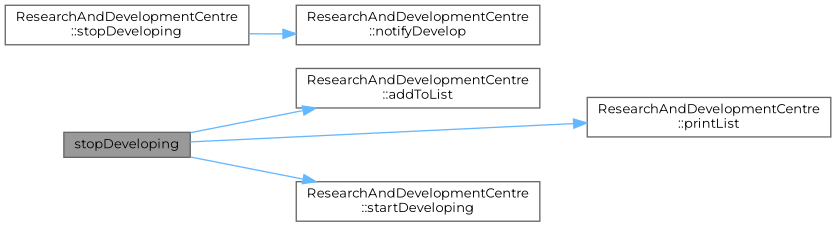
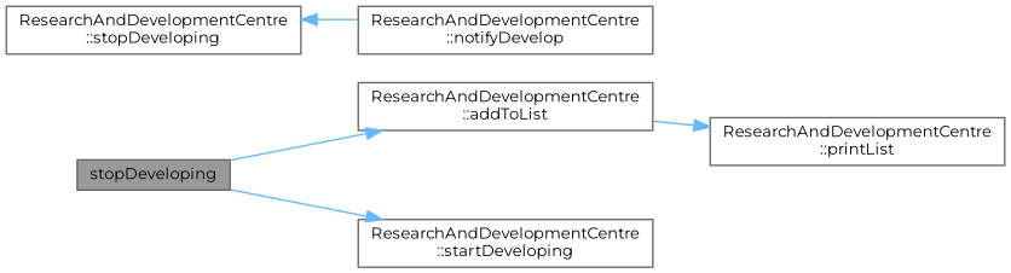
  digraph {
    fontname=Montserrat
    rankdir=LR
    node [color=grey40 fillcolor=white fontname=Montserrat fontsize=10 shape=box style=filled]
    edge [color=steelblue1 fontname=Montserrat fontsize=10 labelfontname=Helvetica labelfontsize=10 style=solid]
    n1 [color=gray40 fillcolor=grey60 fontcolor=black height=0.2 label=stopDeveloping width=0.4]
    n2 [height=0.2 label="ResearchAndDevelopmentCentre\l::addToList" width=0.4]
    n3 [height=0.2 label="ResearchAndDevelopmentCentre\l::printList" width=0.4]
    n4 [height=0.2 label="ResearchAndDevelopmentCentre\l::startDeveloping" width=0.4]
    n5 [height=0.2 label="ResearchAndDevelopmentCentre\l::stopDeveloping" width=0.4]
    n6 [height=0.2 label="ResearchAndDevelopmentCentre\l::notifyDevelop" width=0.4]
    n1 -> n2
-   n1 -> n3
+   n2 -> n3
    n1 -> n4
-   n5 -> n6
+   n6 -> n5
  }
